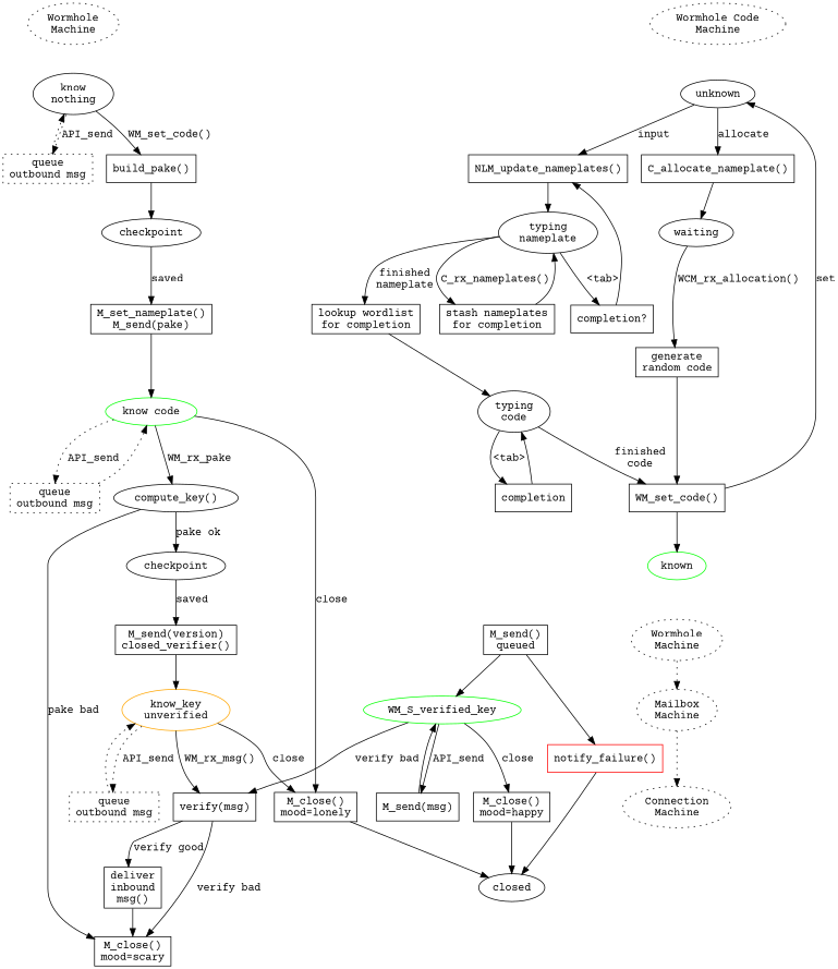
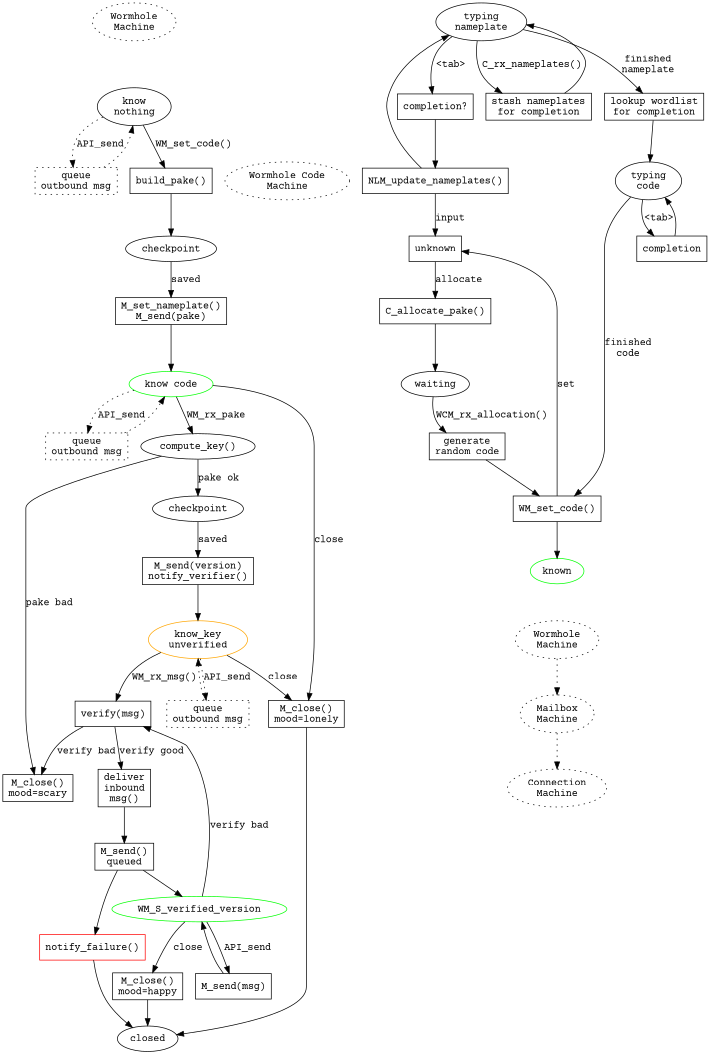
  digraph {
    fontname="Courier Prime"
    node [fontname="Courier Prime" shape=box]
    edge [fontname="Courier Prime"]
    n1 [label="Wormhole\nMachine" style=dotted shape=""]
    n2 [label="know\nnothing" shape=""]
    n3 [label="queue\noutbound msg" style=dotted]
    n4 [label="build_pake()"]
    n5 [label=checkpoint shape=""]
    n6 [label="M_set_nameplate()\nM_send(pake)"]
    n7 [color=green label="know code\n" shape=""]
    n8 [label="queue\noutbound msg" style=dotted]
    n9 [label="compute_key()" shape=ellipse]
    n10 [label="M_close()\nmood=lonely"]
    n11 [label=checkpoint shape=""]
    n12 [label="M_close()\nmood=scary"]
    n13 [label=closed shape=""]
-   n14 [label="M_send(version)\nclosed_verifier()"]
+   n14 [label="M_send(version)\nnotify_verifier()"]
    n15 [color=orange label="know_key\nunverified" shape=""]
    n16 [label="queue\noutbound msg" style=dotted]
    n17 [label="verify(msg)"]
    n18 [color=red label="notify_failure()"]
    n19 [label="deliver\ninbound\nmsg()"]
    n20 [label="M_send()\nqueued"]
-   WM_S_verified_key [color=green shape=""]
+   WM_S_verified_key [color=green label=WM_S_verified_version shape=""]
    n22 [label="M_close()\nmood=happy"]
    n23 [label="M_send(msg)"]
    n24 [label="Wormhole Code\nMachine" style=dotted shape=""]
-   n25 [label=unknown shape=""]
+   n25 [label=unknown]
    n26 [label="NLM_update_nameplates()"]
-   n27 [label="C_allocate_nameplate()"]
+   n27 [label="C_allocate_pake()"]
    n28 [label="WM_set_code()"]
    n29 [color=green label=known shape=""]
    n30 [label="typing\nnameplate" shape=""]
    n31 [label=waiting shape=""]
    n32 [label="Wormhole\nMachine" style=dotted shape=""]
    n33 [label="Mailbox\nMachine" style=dotted shape=""]
    n34 [label="completion?"]
    n35 [label="stash nameplates\nfor completion"]
    n36 [label="lookup wordlist\nfor completion"]
    n37 [label="typing\ncode" shape=""]
    n38 [label=completion]
    n39 [label="generate\nrandom code"]
    n40 [label="Connection\nMachine" style=dotted shape=""]
    n1 -> n2 [style=invis]
    n2 -> n3 [label=API_send style=dotted]
    n2 -> n4 [label="WM_set_code()"]
    n3 -> n2 [style=dotted]
    n4 -> n5
    n5 -> n6 [label=saved]
    n6 -> n7
    n7 -> n8 [label=API_send style=dotted]
    n7 -> n9 [label=WM_rx_pake]
    n7 -> n10 [label=close]
    n8 -> n7 [style=dotted]
    n9 -> n11 [label="pake ok"]
    n9 -> n12 [label="pake bad"]
    n10 -> n13
    n11 -> n14 [label=saved]
    n14 -> n15
    n15 -> n10 [label=close]
    n15 -> n16 [label=API_send style=dotted]
    n15 -> n17 [label="WM_rx_msg()"]
    n16 -> n15 [style=dotted]
    n17 -> n12 [label="verify bad"]
    n17 -> n19 [label="verify good"]
    n18 -> n13
-   n19 -> n12
+   n19 -> n20
    n20 -> n18
    n20 -> WM_S_verified_key
    WM_S_verified_key -> n17 [label="verify bad"]
    WM_S_verified_key -> n22 [label=close]
    WM_S_verified_key -> n23 [label=API_send]
    n22 -> n13
    n23 -> WM_S_verified_key
    n24 -> n25 [style=invis]
-   n25 -> n26 [label=input]
+   n26 -> n25 [label=input]
    n25 -> n27 [label=allocate]
    n26 -> n30
    n27 -> n31
    n28 -> n25 [label=set]
    n28 -> n29
    n29 -> n32 [style=invis]
    n30 -> n34 [label="<tab>"]
    n30 -> n35 [label="C_rx_nameplates()"]
    n30 -> n36 [label="finished\nnameplate"]
    n31 -> n39 [label="WCM_rx_allocation()"]
    n32 -> n33 [style=dotted]
    n33 -> n40 [style=dotted]
    n34 -> n26
    n35 -> n30
    n36 -> n37
    n37 -> n28 [label="finished\ncode"]
    n37 -> n38 [label="<tab>"]
    n38 -> n37
    n39 -> n28
  }
